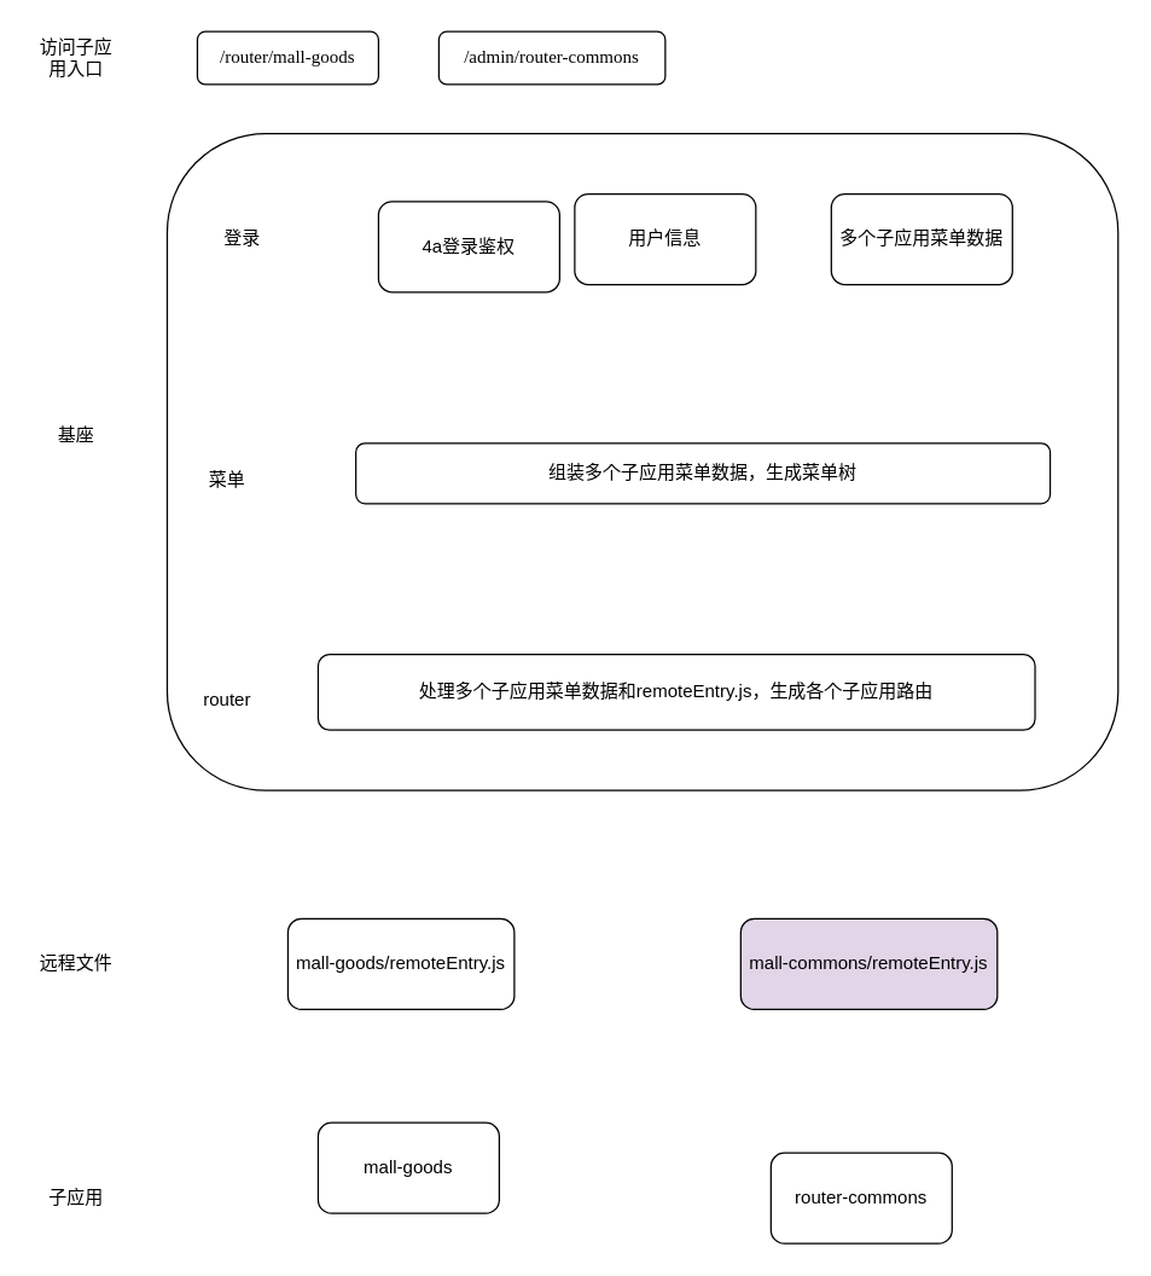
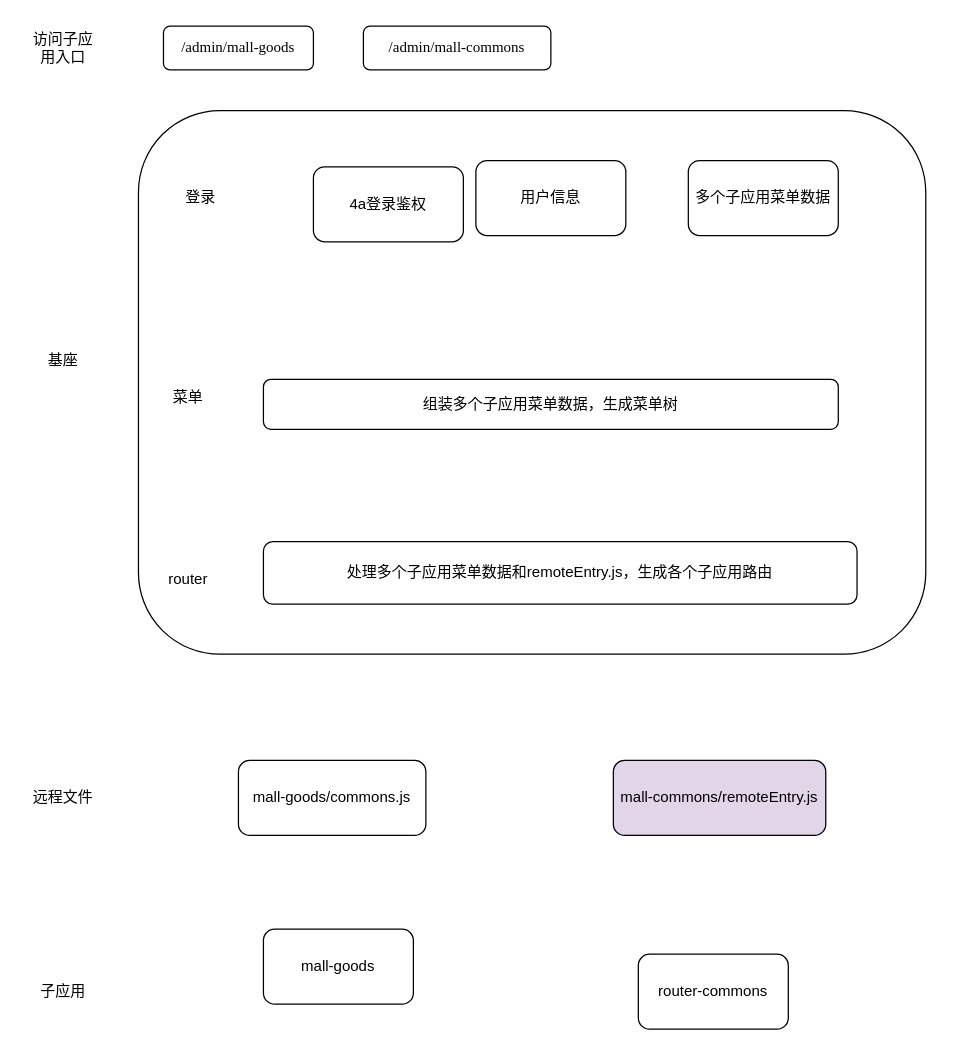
  <mxCell id="0" />
  <mxCell id="1" parent="0" />
- <mxCell id="2" value="/router/mall-goods" style="rounded=1;whiteSpace=wrap;html=1;shadow=0;labelBackgroundColor=none;strokeWidth=1;fontFamily=Verdana;fontSize=12;align=center;" parent="1" vertex="1"><mxGeometry x="130" y="20.5" width="120" height="35" as="geometry" /></mxCell>
+ <mxCell id="2" value="/admin/mall-goods" style="rounded=1;whiteSpace=wrap;html=1;shadow=0;labelBackgroundColor=none;strokeWidth=1;fontFamily=Verdana;fontSize=12;align=center;" parent="1" vertex="1"><mxGeometry x="130" y="20.5" width="120" height="35" as="geometry" /></mxCell>
  <mxCell id="3" value="子应用" style="text;html=1;strokeColor=none;fillColor=none;align=center;verticalAlign=middle;whiteSpace=wrap;rounded=0;" vertex="1" parent="1"><mxGeometry x="20" y="778" width="60" height="30" as="geometry" /></mxCell>
  <mxCell id="4" value="基座" style="text;html=1;strokeColor=none;fillColor=none;align=center;verticalAlign=middle;whiteSpace=wrap;rounded=0;" vertex="1" parent="1"><mxGeometry x="20" y="273" width="60" height="30" as="geometry" /></mxCell>
  <mxCell id="5" value="访问子应用入口" style="text;html=1;strokeColor=none;fillColor=none;align=center;verticalAlign=middle;whiteSpace=wrap;rounded=0;" vertex="1" parent="1"><mxGeometry x="20" y="23" width="60" height="30" as="geometry" /></mxCell>
- <mxCell id="6" value="/admin/router-commons" style="rounded=1;whiteSpace=wrap;html=1;shadow=0;labelBackgroundColor=none;strokeWidth=1;fontFamily=Verdana;fontSize=12;align=center;" vertex="1" parent="1"><mxGeometry x="290" y="20.5" width="150" height="35" as="geometry" /></mxCell>
+ <mxCell id="6" value="/admin/mall-commons" style="rounded=1;whiteSpace=wrap;html=1;shadow=0;labelBackgroundColor=none;strokeWidth=1;fontFamily=Verdana;fontSize=12;align=center;" vertex="1" parent="1"><mxGeometry x="290" y="20.5" width="150" height="35" as="geometry" /></mxCell>
  <mxCell id="7" value="" style="rounded=1;whiteSpace=wrap;html=1;" vertex="1" parent="1"><mxGeometry x="110" y="88" width="630" height="435" as="geometry" /></mxCell>
  <mxCell id="8" value="菜单" style="text;html=1;strokeColor=none;fillColor=none;align=center;verticalAlign=middle;whiteSpace=wrap;rounded=0;" vertex="1" parent="1"><mxGeometry x="120" y="303" width="60" height="30" as="geometry" /></mxCell>
  <mxCell id="9" value="router" style="text;html=1;strokeColor=none;fillColor=none;align=center;verticalAlign=middle;whiteSpace=wrap;rounded=0;" vertex="1" parent="1"><mxGeometry x="120" y="448" width="60" height="30" as="geometry" /></mxCell>
  <mxCell id="10" value="登录" style="text;html=1;strokeColor=none;fillColor=none;align=center;verticalAlign=middle;whiteSpace=wrap;rounded=0;" vertex="1" parent="1"><mxGeometry x="130" y="143" width="60" height="30" as="geometry" /></mxCell>
  <mxCell id="11" value="4a登录鉴权" style="rounded=1;whiteSpace=wrap;html=1;" vertex="1" parent="1"><mxGeometry x="250" y="133" width="120" height="60" as="geometry" /></mxCell>
- <mxCell id="12" value="组装多个子应用菜单数据，生成菜单树" style="rounded=1;whiteSpace=wrap;html=1;" vertex="1" parent="1"><mxGeometry x="235" y="293" width="460" height="40" as="geometry" /></mxCell>
+ <mxCell id="12" value="组装多个子应用菜单数据，生成菜单树" style="rounded=1;whiteSpace=wrap;html=1;" vertex="1" parent="1"><mxGeometry x="210" y="303" width="460" height="40" as="geometry" /></mxCell>
  <mxCell id="13" value="用户信息" style="rounded=1;whiteSpace=wrap;html=1;" vertex="1" parent="1"><mxGeometry x="380" y="128" width="120" height="60" as="geometry" /></mxCell>
  <mxCell id="14" value="多个子应用菜单数据" style="rounded=1;whiteSpace=wrap;html=1;" vertex="1" parent="1"><mxGeometry x="550" y="128" width="120" height="60" as="geometry" /></mxCell>
  <mxCell id="15" value="mall-goods" style="rounded=1;whiteSpace=wrap;html=1;" vertex="1" parent="1"><mxGeometry x="210" y="743" width="120" height="60" as="geometry" /></mxCell>
  <mxCell id="16" value="router-commons" style="rounded=1;whiteSpace=wrap;html=1;" vertex="1" parent="1"><mxGeometry x="510" y="763" width="120" height="60" as="geometry" /></mxCell>
  <mxCell id="17" value="远程文件" style="text;html=1;strokeColor=none;fillColor=none;align=center;verticalAlign=middle;whiteSpace=wrap;rounded=0;" vertex="1" parent="1"><mxGeometry x="20" y="623" width="60" height="30" as="geometry" /></mxCell>
- <mxCell id="18" value="mall-goods/remoteEntry.js" style="rounded=1;whiteSpace=wrap;html=1;" vertex="1" parent="1"><mxGeometry x="190" y="608" width="150" height="60" as="geometry" /></mxCell>
+ <mxCell id="18" value="mall-goods/commons.js" style="rounded=1;whiteSpace=wrap;html=1;" vertex="1" parent="1"><mxGeometry x="190" y="608" width="150" height="60" as="geometry" /></mxCell>
  <mxCell id="19" value="mall-commons/remoteEntry.js" style="rounded=1;whiteSpace=wrap;html=1;fillColor=#e1d5e7;" vertex="1" parent="1"><mxGeometry x="490" y="608" width="170" height="60" as="geometry" /></mxCell>
  <mxCell id="20" value="处理多个子应用菜单数据和remoteEntry.js，生成各个子应用路由" style="rounded=1;whiteSpace=wrap;html=1;" vertex="1" parent="1"><mxGeometry x="210" y="433" width="475" height="50" as="geometry" /></mxCell>
